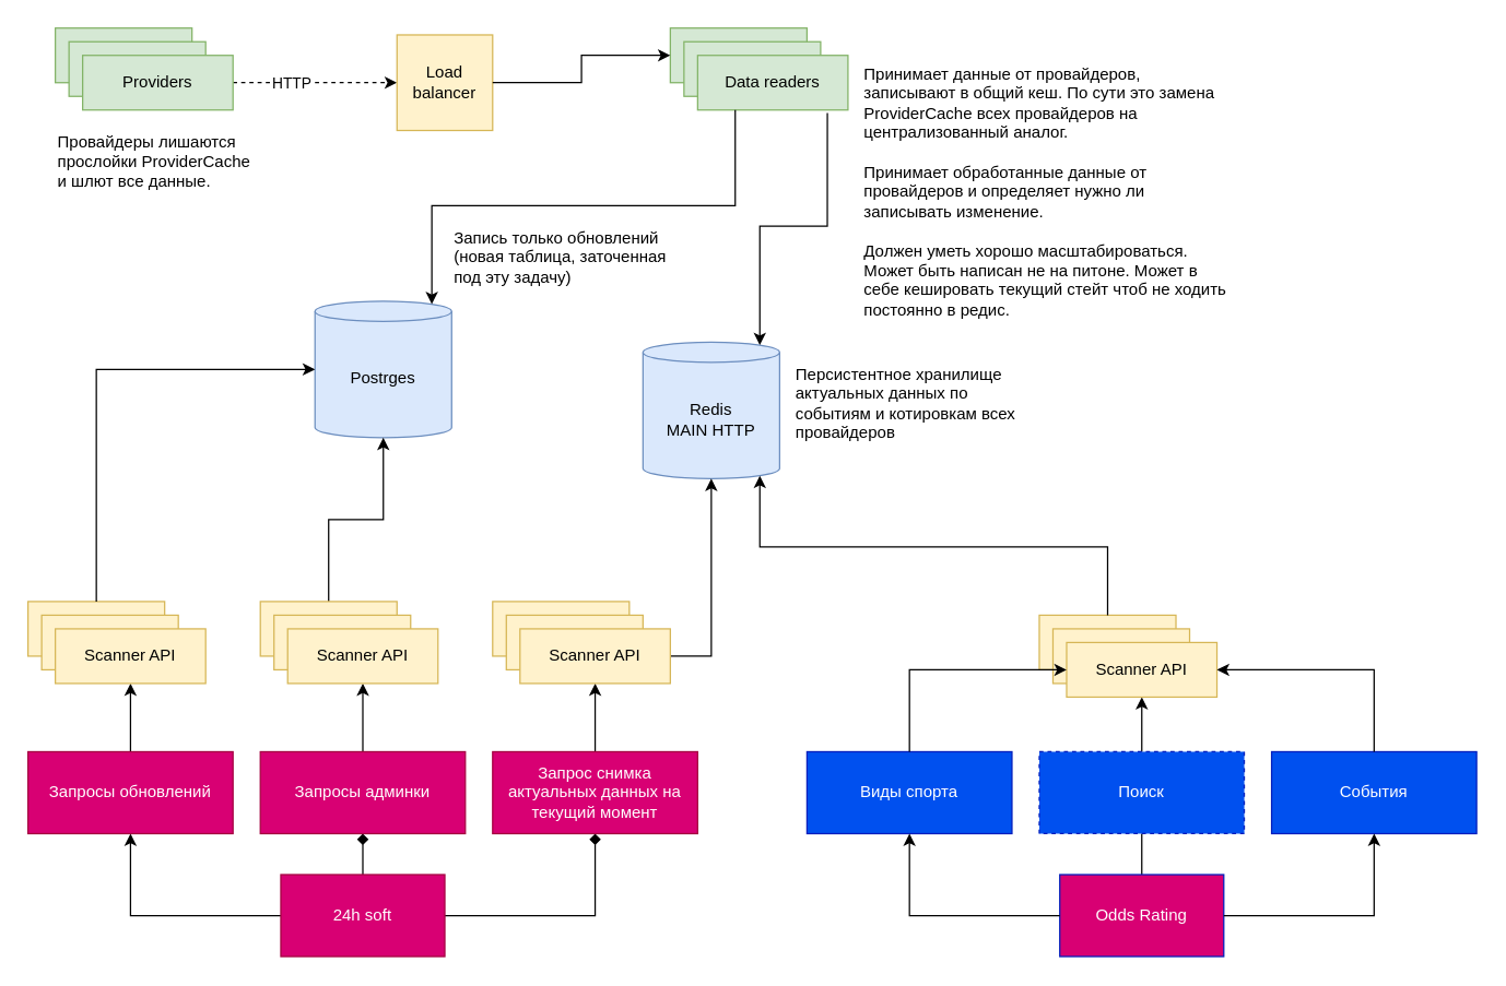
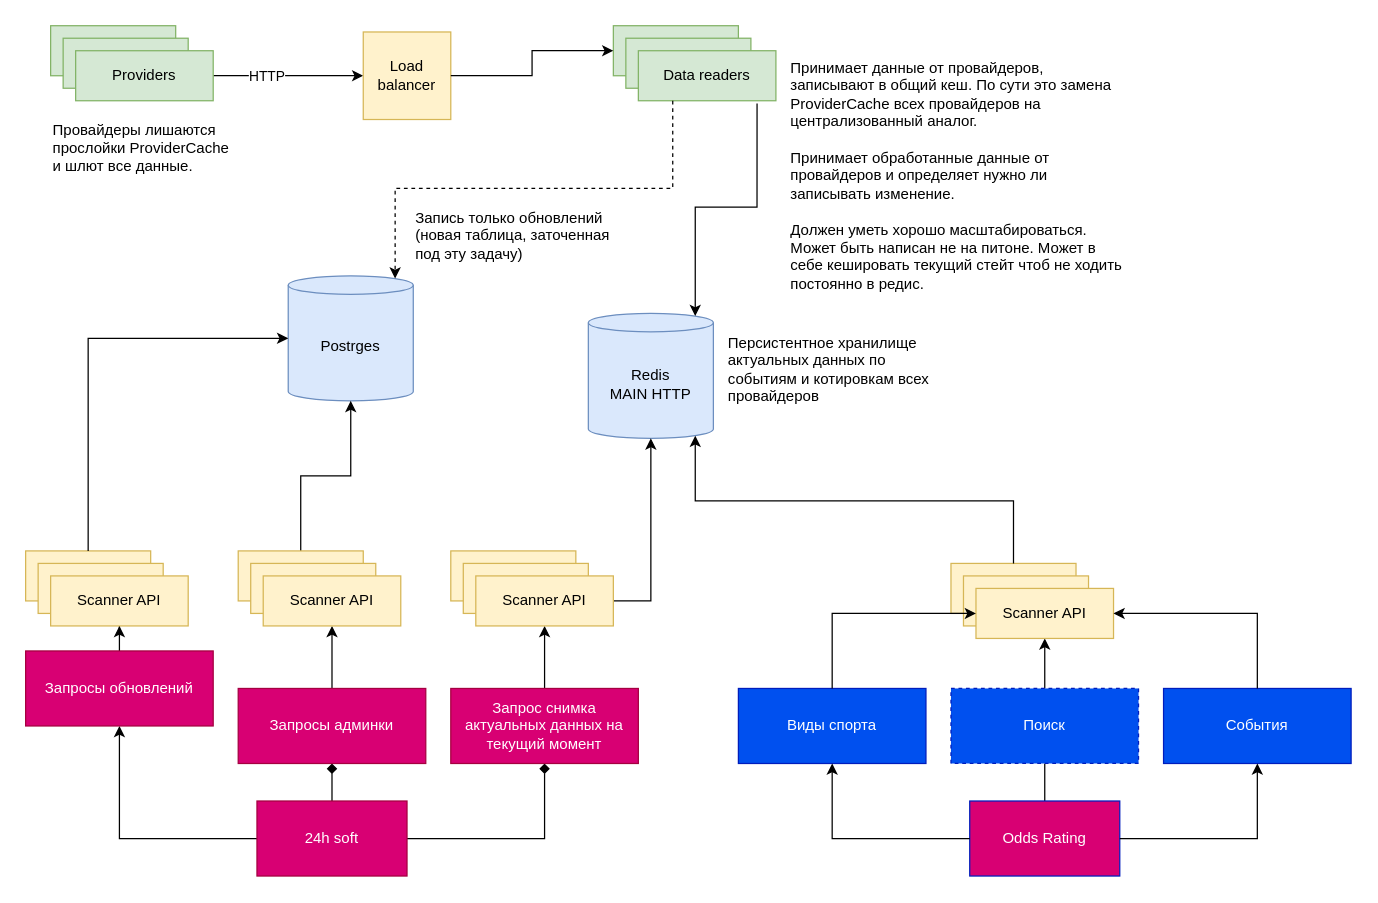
  <mxCell id="0" />
  <mxCell id="1" parent="0" />
  <mxCell id="2" value="" style="rounded=0;whiteSpace=wrap;html=1;fillColor=#d5e8d4;strokeColor=#82b366;" vertex="1" parent="1"><mxGeometry x="40" y="20" width="100" height="40" as="geometry" /></mxCell>
  <mxCell id="3" value="" style="rounded=0;whiteSpace=wrap;html=1;fillColor=#d5e8d4;strokeColor=#82b366;" vertex="1" parent="1"><mxGeometry x="50" y="30" width="100" height="40" as="geometry" /></mxCell>
- <mxCell id="4" value="" style="edgeStyle=orthogonalEdgeStyle;rounded=0;orthogonalLoop=1;jettySize=auto;html=1;dashed=1;" edge="1" parent="1" source="6" target="8"><mxGeometry relative="1" as="geometry" /></mxCell>
+ <mxCell id="4" value="" style="edgeStyle=orthogonalEdgeStyle;rounded=0;orthogonalLoop=1;jettySize=auto;html=1;" edge="1" parent="1" source="6" target="8"><mxGeometry relative="1" as="geometry" /></mxCell>
  <mxCell id="5" value="HTTP" style="edgeLabel;html=1;align=center;verticalAlign=middle;resizable=0;points=[];" vertex="1" connectable="0" parent="4"><mxGeometry x="-0.298" relative="1" as="geometry"><mxPoint as="offset" /></mxGeometry></mxCell>
  <mxCell id="6" value="&lt;div&gt;Providers&lt;/div&gt;" style="rounded=0;whiteSpace=wrap;html=1;fillColor=#d5e8d4;strokeColor=#82b366;" vertex="1" parent="1"><mxGeometry x="60" y="40" width="110" height="40" as="geometry" /></mxCell>
  <mxCell id="7" value="Redis&lt;br&gt;MAIN HTTP" style="shape=cylinder3;whiteSpace=wrap;html=1;boundedLbl=1;backgroundOutline=1;size=7.448;fillColor=#dae8fc;strokeColor=#6c8ebf;" vertex="1" parent="1"><mxGeometry x="470" y="250" width="100" height="100" as="geometry" /></mxCell>
  <mxCell id="8" value="Load balancer" style="whiteSpace=wrap;html=1;aspect=fixed;fillColor=#fff2cc;strokeColor=#d6b656;" vertex="1" parent="1"><mxGeometry x="290" y="25" width="70" height="70" as="geometry" /></mxCell>
  <mxCell id="9" value="" style="rounded=0;whiteSpace=wrap;html=1;fillColor=#d5e8d4;strokeColor=#82b366;" vertex="1" parent="1"><mxGeometry x="490" y="20" width="100" height="40" as="geometry" /></mxCell>
  <mxCell id="10" value="" style="rounded=0;whiteSpace=wrap;html=1;fillColor=#d5e8d4;strokeColor=#82b366;" vertex="1" parent="1"><mxGeometry x="500" y="30" width="100" height="40" as="geometry" /></mxCell>
  <mxCell id="11" value="" style="edgeStyle=orthogonalEdgeStyle;rounded=0;orthogonalLoop=1;jettySize=auto;html=1;entryX=0;entryY=0.5;entryDx=0;entryDy=0;" edge="1" parent="1" source="8" target="9"><mxGeometry relative="1" as="geometry" /></mxCell>
  <mxCell id="12" value="" style="edgeStyle=orthogonalEdgeStyle;rounded=0;orthogonalLoop=1;jettySize=auto;html=1;exitX=0.863;exitY=1.057;exitDx=0;exitDy=0;exitPerimeter=0;entryX=0.855;entryY=0;entryDx=0;entryDy=2.16;entryPerimeter=0;" edge="1" parent="1" source="13" target="7"><mxGeometry relative="1" as="geometry" /></mxCell>
  <mxCell id="13" value="Data readers" style="rounded=0;whiteSpace=wrap;html=1;fillColor=#d5e8d4;strokeColor=#82b366;" vertex="1" parent="1"><mxGeometry x="510" y="40" width="110" height="40" as="geometry" /></mxCell>
  <mxCell id="14" value="Персистентное хранилище актуальных данных по событиям и котировкам всех провайдеров" style="text;html=1;strokeColor=none;fillColor=none;align=left;verticalAlign=top;whiteSpace=wrap;rounded=0;" vertex="1" parent="1"><mxGeometry x="580" y="260" width="180" height="90" as="geometry" /></mxCell>
  <mxCell id="15" value="Принимает данные от провайдеров, записывают в общий кеш. По сути это замена ProviderCache всех провайдеров на централизованный аналог. &lt;br&gt;&lt;br&gt;Принимает обработанные данные от провайдеров и определяет нужно ли записывать изменение.&lt;br&gt;&lt;br&gt;Должен уметь хорошо масштабироваться. Может быть написан не на питоне. Может в себе кешировать текущий стейт чтоб не ходить постоянно в редис." style="text;html=1;strokeColor=none;fillColor=none;align=left;verticalAlign=top;whiteSpace=wrap;rounded=0;" vertex="1" parent="1"><mxGeometry x="630" y="40" width="270" height="200" as="geometry" /></mxCell>
  <mxCell id="16" value="Провайдеры лишаются прослойки ProviderCache и шлют все данные." style="text;html=1;strokeColor=none;fillColor=none;align=left;verticalAlign=top;whiteSpace=wrap;rounded=0;" vertex="1" parent="1"><mxGeometry x="40" y="90" width="150" height="90" as="geometry" /></mxCell>
  <mxCell id="17" value="" style="edgeStyle=orthogonalEdgeStyle;rounded=0;orthogonalLoop=1;jettySize=auto;html=1;endArrow=diamond;" edge="1" parent="1" source="20" target="22"><mxGeometry relative="1" as="geometry" /></mxCell>
  <mxCell id="18" value="" style="edgeStyle=orthogonalEdgeStyle;rounded=0;orthogonalLoop=1;jettySize=auto;html=1;" edge="1" parent="1" source="20" target="24"><mxGeometry relative="1" as="geometry" /></mxCell>
  <mxCell id="19" value="" style="edgeStyle=orthogonalEdgeStyle;rounded=0;orthogonalLoop=1;jettySize=auto;html=1;endArrow=diamond;" edge="1" parent="1" source="20" target="36"><mxGeometry relative="1" as="geometry" /></mxCell>
  <mxCell id="20" value="24h soft" style="rounded=0;whiteSpace=wrap;html=1;align=center;verticalAlign=middle;fillColor=#d80073;fontColor=#ffffff;strokeColor=#A50040;" vertex="1" parent="1"><mxGeometry x="205" y="640" width="120" height="60" as="geometry" /></mxCell>
  <mxCell id="21" value="" style="edgeStyle=orthogonalEdgeStyle;rounded=0;orthogonalLoop=1;jettySize=auto;html=1;" edge="1" parent="1" source="22" target="31"><mxGeometry relative="1" as="geometry" /></mxCell>
  <mxCell id="22" value="Запрос снимка актуальных данных на текущий момент" style="rounded=0;whiteSpace=wrap;html=1;align=center;verticalAlign=middle;fillColor=#d80073;fontColor=#ffffff;strokeColor=#A50040;" vertex="1" parent="1"><mxGeometry x="360" y="550" width="150" height="60" as="geometry" /></mxCell>
  <mxCell id="23" value="" style="edgeStyle=orthogonalEdgeStyle;rounded=0;orthogonalLoop=1;jettySize=auto;html=1;" edge="1" parent="1" source="24" target="27"><mxGeometry relative="1" as="geometry" /></mxCell>
- <mxCell id="24" value="Запросы обновлений" style="rounded=0;whiteSpace=wrap;html=1;align=center;verticalAlign=middle;fillColor=#d80073;fontColor=#ffffff;strokeColor=#A50040;" vertex="1" parent="1"><mxGeometry x="20" y="550" width="150" height="60" as="geometry" /></mxCell>
+ <mxCell id="24" value="Запросы обновлений" style="rounded=0;whiteSpace=wrap;html=1;align=center;verticalAlign=middle;fillColor=#d80073;fontColor=#ffffff;strokeColor=#A50040;" vertex="1" parent="1"><mxGeometry x="20" y="520" width="150" height="60" as="geometry" /></mxCell>
  <mxCell id="25" value="" style="rounded=0;whiteSpace=wrap;html=1;fillColor=#fff2cc;strokeColor=#d6b656;" vertex="1" parent="1"><mxGeometry x="20" y="440" width="100" height="40" as="geometry" /></mxCell>
  <mxCell id="26" value="" style="rounded=0;whiteSpace=wrap;html=1;fillColor=#fff2cc;strokeColor=#d6b656;" vertex="1" parent="1"><mxGeometry x="30" y="450" width="100" height="40" as="geometry" /></mxCell>
  <mxCell id="27" value="Scanner API" style="rounded=0;whiteSpace=wrap;html=1;fillColor=#fff2cc;strokeColor=#d6b656;" vertex="1" parent="1"><mxGeometry x="40" y="460" width="110" height="40" as="geometry" /></mxCell>
  <mxCell id="28" value="" style="edgeStyle=orthogonalEdgeStyle;rounded=0;orthogonalLoop=1;jettySize=auto;html=1;exitX=1;exitY=0.5;exitDx=0;exitDy=0;" edge="1" parent="1" source="31" target="7"><mxGeometry relative="1" as="geometry" /></mxCell>
  <mxCell id="29" value="" style="rounded=0;whiteSpace=wrap;html=1;fillColor=#fff2cc;strokeColor=#d6b656;" vertex="1" parent="1"><mxGeometry x="360" y="440" width="100" height="40" as="geometry" /></mxCell>
  <mxCell id="30" value="" style="rounded=0;whiteSpace=wrap;html=1;fillColor=#fff2cc;strokeColor=#d6b656;" vertex="1" parent="1"><mxGeometry x="370" y="450" width="100" height="40" as="geometry" /></mxCell>
  <mxCell id="31" value="Scanner API" style="rounded=0;whiteSpace=wrap;html=1;fillColor=#fff2cc;strokeColor=#d6b656;" vertex="1" parent="1"><mxGeometry x="380" y="460" width="110" height="40" as="geometry" /></mxCell>
  <mxCell id="32" value="Postrges" style="shape=cylinder3;whiteSpace=wrap;html=1;boundedLbl=1;backgroundOutline=1;size=7.448;fillColor=#dae8fc;strokeColor=#6c8ebf;" vertex="1" parent="1"><mxGeometry x="230" y="220" width="100" height="100" as="geometry" /></mxCell>
  <mxCell id="33" value="" style="edgeStyle=orthogonalEdgeStyle;rounded=0;orthogonalLoop=1;jettySize=auto;html=1;endArrow=none;" edge="1" parent="1" source="34" target="44"><mxGeometry relative="1" as="geometry" /></mxCell>
  <mxCell id="34" value="&lt;div&gt;Odds Rating&lt;/div&gt;" style="rounded=0;whiteSpace=wrap;html=1;align=center;verticalAlign=middle;fillColor=#d80073;fontColor=#ffffff;strokeColor=#001DBC;" vertex="1" parent="1"><mxGeometry x="775" y="640" width="120" height="60" as="geometry" /></mxCell>
  <mxCell id="35" value="" style="edgeStyle=orthogonalEdgeStyle;rounded=0;orthogonalLoop=1;jettySize=auto;html=1;" edge="1" parent="1" source="36" target="40"><mxGeometry relative="1" as="geometry" /></mxCell>
  <mxCell id="36" value="Запросы админки" style="rounded=0;whiteSpace=wrap;html=1;align=center;verticalAlign=middle;fillColor=#d80073;fontColor=#ffffff;strokeColor=#A50040;" vertex="1" parent="1"><mxGeometry x="190" y="550" width="150" height="60" as="geometry" /></mxCell>
  <mxCell id="37" value="" style="edgeStyle=orthogonalEdgeStyle;rounded=0;orthogonalLoop=1;jettySize=auto;html=1;" edge="1" parent="1" source="38" target="32"><mxGeometry relative="1" as="geometry" /></mxCell>
  <mxCell id="38" value="" style="rounded=0;whiteSpace=wrap;html=1;fillColor=#fff2cc;strokeColor=#d6b656;" vertex="1" parent="1"><mxGeometry x="190" y="440" width="100" height="40" as="geometry" /></mxCell>
  <mxCell id="39" value="" style="rounded=0;whiteSpace=wrap;html=1;fillColor=#fff2cc;strokeColor=#d6b656;" vertex="1" parent="1"><mxGeometry x="200" y="450" width="100" height="40" as="geometry" /></mxCell>
  <mxCell id="40" value="Scanner API" style="rounded=0;whiteSpace=wrap;html=1;fillColor=#fff2cc;strokeColor=#d6b656;" vertex="1" parent="1"><mxGeometry x="210" y="460" width="110" height="40" as="geometry" /></mxCell>
  <mxCell id="41" value="Виды спорта" style="rounded=0;whiteSpace=wrap;html=1;align=center;verticalAlign=middle;fillColor=#0050ef;fontColor=#ffffff;strokeColor=#001DBC;" vertex="1" parent="1"><mxGeometry x="590" y="550" width="150" height="60" as="geometry" /></mxCell>
  <mxCell id="42" value="События" style="rounded=0;whiteSpace=wrap;html=1;align=center;verticalAlign=middle;fillColor=#0050ef;fontColor=#ffffff;strokeColor=#001DBC;" vertex="1" parent="1"><mxGeometry x="930" y="550" width="150" height="60" as="geometry" /></mxCell>
  <mxCell id="43" value="" style="edgeStyle=orthogonalEdgeStyle;rounded=0;orthogonalLoop=1;jettySize=auto;html=1;" edge="1" parent="1" source="44" target="49"><mxGeometry relative="1" as="geometry" /></mxCell>
  <mxCell id="44" value="Поиск" style="rounded=0;whiteSpace=wrap;html=1;align=center;verticalAlign=middle;fillColor=#0050ef;fontColor=#ffffff;strokeColor=#001DBC;dashed=1;" vertex="1" parent="1"><mxGeometry x="760" y="550" width="150" height="60" as="geometry" /></mxCell>
  <mxCell id="45" value="" style="endArrow=classic;html=1;rounded=0;edgeStyle=orthogonalEdgeStyle;entryX=0.5;entryY=1;entryDx=0;entryDy=0;exitX=1;exitY=0.5;exitDx=0;exitDy=0;" edge="1" parent="1" source="34" target="42"><mxGeometry width="50" height="50" relative="1" as="geometry"><mxPoint x="880" y="780" as="sourcePoint" /><mxPoint x="980" y="720" as="targetPoint" /></mxGeometry></mxCell>
  <mxCell id="46" value="" style="endArrow=classic;html=1;rounded=0;edgeStyle=orthogonalEdgeStyle;exitX=0;exitY=0.5;exitDx=0;exitDy=0;entryX=0.5;entryY=1;entryDx=0;entryDy=0;" edge="1" parent="1" source="34" target="41"><mxGeometry width="50" height="50" relative="1" as="geometry"><mxPoint x="720" y="770" as="sourcePoint" /><mxPoint x="620" y="700" as="targetPoint" /></mxGeometry></mxCell>
  <mxCell id="47" value="" style="rounded=0;whiteSpace=wrap;html=1;fillColor=#fff2cc;strokeColor=#d6b656;" vertex="1" parent="1"><mxGeometry x="760" y="450" width="100" height="40" as="geometry" /></mxCell>
  <mxCell id="48" value="" style="rounded=0;whiteSpace=wrap;html=1;fillColor=#fff2cc;strokeColor=#d6b656;" vertex="1" parent="1"><mxGeometry x="770" y="460" width="100" height="40" as="geometry" /></mxCell>
  <mxCell id="49" value="Scanner API" style="rounded=0;whiteSpace=wrap;html=1;fillColor=#fff2cc;strokeColor=#d6b656;" vertex="1" parent="1"><mxGeometry x="780" y="470" width="110" height="40" as="geometry" /></mxCell>
  <mxCell id="50" value="" style="endArrow=classic;html=1;rounded=0;edgeStyle=orthogonalEdgeStyle;exitX=0.5;exitY=0;exitDx=0;exitDy=0;entryX=0;entryY=0.5;entryDx=0;entryDy=0;" edge="1" parent="1" source="41" target="49"><mxGeometry width="50" height="50" relative="1" as="geometry"><mxPoint x="785" y="680" as="sourcePoint" /><mxPoint x="675" y="620" as="targetPoint" /></mxGeometry></mxCell>
  <mxCell id="51" value="" style="endArrow=classic;html=1;rounded=0;edgeStyle=orthogonalEdgeStyle;exitX=0.5;exitY=0;exitDx=0;exitDy=0;entryX=1;entryY=0.5;entryDx=0;entryDy=0;" edge="1" parent="1" source="42" target="49"><mxGeometry width="50" height="50" relative="1" as="geometry"><mxPoint x="675" y="560" as="sourcePoint" /><mxPoint x="790" y="500" as="targetPoint" /></mxGeometry></mxCell>
  <mxCell id="52" value="" style="endArrow=classic;html=1;rounded=0;edgeStyle=orthogonalEdgeStyle;exitX=0.5;exitY=0;exitDx=0;exitDy=0;entryX=0.855;entryY=1;entryDx=0;entryDy=-2.16;entryPerimeter=0;" edge="1" parent="1" source="47" target="7"><mxGeometry width="50" height="50" relative="1" as="geometry"><mxPoint x="685" y="610" as="sourcePoint" /><mxPoint x="800" y="550" as="targetPoint" /></mxGeometry></mxCell>
- <mxCell id="53" value="" style="endArrow=classic;html=1;rounded=0;edgeStyle=orthogonalEdgeStyle;exitX=0.25;exitY=1;exitDx=0;exitDy=0;entryX=0.855;entryY=0;entryDx=0;entryDy=2.16;entryPerimeter=0;" edge="1" parent="1" source="13" target="32"><mxGeometry width="50" height="50" relative="1" as="geometry"><mxPoint x="695" y="620" as="sourcePoint" /><mxPoint x="810" y="560" as="targetPoint" /></mxGeometry></mxCell>
+ <mxCell id="53" value="" style="endArrow=classic;html=1;rounded=0;edgeStyle=orthogonalEdgeStyle;exitX=0.25;exitY=1;exitDx=0;exitDy=0;entryX=0.855;entryY=0;entryDx=0;entryDy=2.16;entryPerimeter=0;dashed=1;" edge="1" parent="1" source="13" target="32"><mxGeometry width="50" height="50" relative="1" as="geometry"><mxPoint x="695" y="620" as="sourcePoint" /><mxPoint x="810" y="560" as="targetPoint" /></mxGeometry></mxCell>
  <mxCell id="54" value="" style="endArrow=classic;html=1;rounded=0;edgeStyle=orthogonalEdgeStyle;exitX=0.5;exitY=0;exitDx=0;exitDy=0;entryX=0;entryY=0.5;entryDx=0;entryDy=0;entryPerimeter=0;" edge="1" parent="1" source="25" target="32"><mxGeometry width="50" height="50" relative="1" as="geometry"><mxPoint x="705" y="630" as="sourcePoint" /><mxPoint x="820" y="570" as="targetPoint" /></mxGeometry></mxCell>
  <mxCell id="55" value="Запись только обновлений (новая таблица, заточенная под эту задачу)" style="text;html=1;strokeColor=none;fillColor=none;align=left;verticalAlign=top;whiteSpace=wrap;rounded=0;" vertex="1" parent="1"><mxGeometry x="330" y="160" width="170" height="60" as="geometry" /></mxCell>
